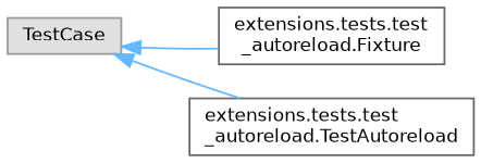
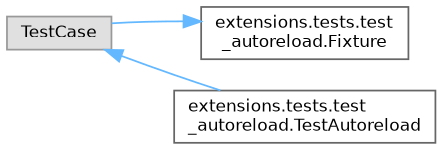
  digraph {
    rankdir=LR
    node [color=grey40 fillcolor=white fontname=Helvetica fontsize=10 shape=box style=filled]
    edge [color=steelblue1 dir=back fontname=Helvetica fontsize=10 labelfontname=Helvetica labelfontsize=10 style=solid]
    n1 [color=grey60 fillcolor="#E0E0E0" height=0.2 label=TestCase width=0.4]
    n2 [height=0.2 label="extensions.tests.test\l_autoreload.Fixture" width=0.4]
    n3 [height=0.2 label="extensions.tests.test\l_autoreload.TestAutoreload" width=0.4]
-   n1 -> n2
+   n2 -> n1
    n1 -> n3
  }
